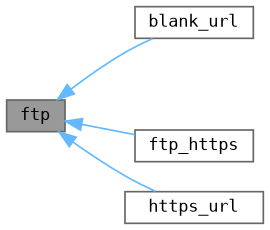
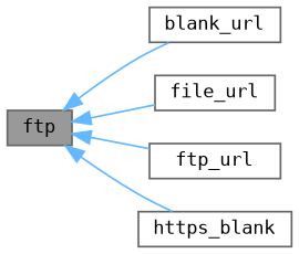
  digraph {
    fontname="DejaVu Sans Mono"
    rankdir=LR
    node [color=gray40 fillcolor=white fontname="DejaVu Sans Mono" fontsize=10 shape=box style=filled]
    edge [color=steelblue1 dir=back fontname="DejaVu Sans Mono" fontsize=10 labelfontname=Helvetica labelfontsize=10 style=solid]
    n1 [fillcolor=grey60 fontcolor=black height=0.2 label=ftp width=0.4]
    n2 [height=0.2 label=blank_url width=0.4]
-   n4 [height=0.2 label=ftp_https width=0.4]
-   n5 [height=0.2 label=https_url width=0.4]
+   n3 [height=0.2 label=file_url width=0.4]
+   n4 [height=0.2 label=ftp_url width=0.4]
+   n5 [height=0.2 label=https_blank width=0.4]
    n1 -> n2
+   n1 -> n3
    n1 -> n4
    n1 -> n5
  }
